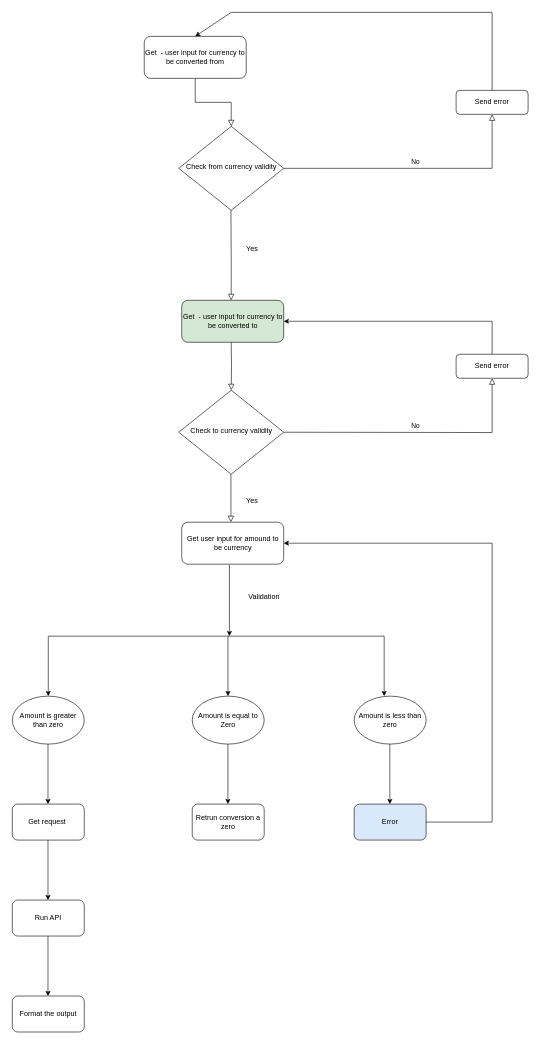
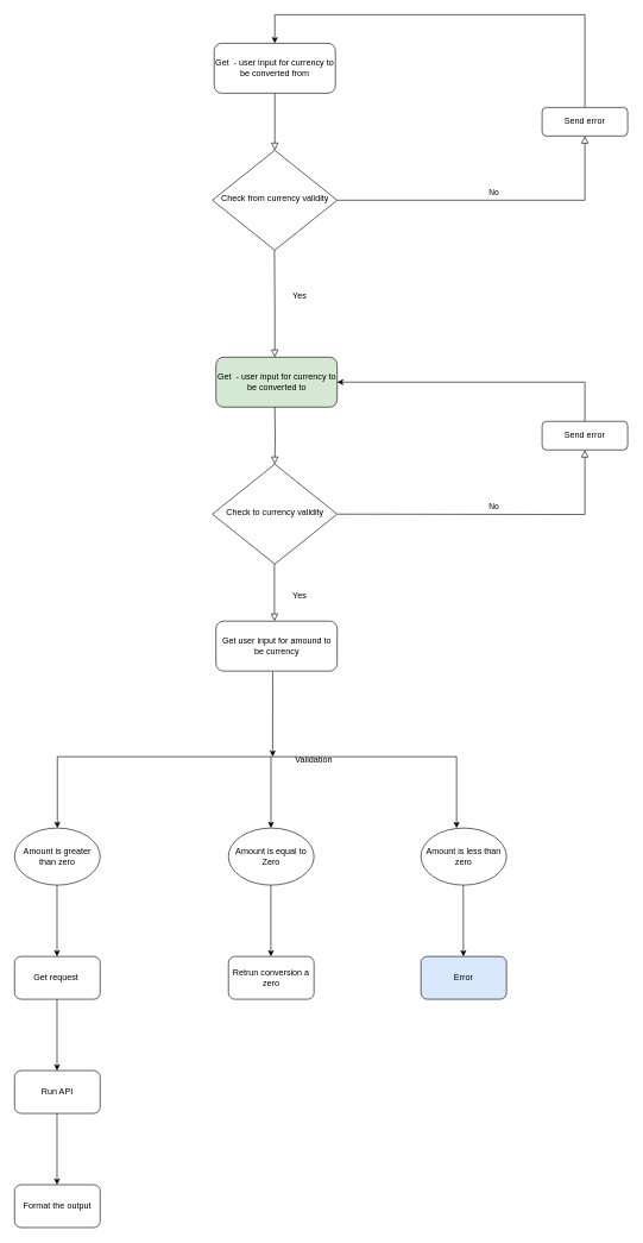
  <mxCell id="0" />
  <mxCell id="1" parent="0" />
  <mxCell id="2" value="" style="rounded=0;html=1;jettySize=auto;orthogonalLoop=1;fontSize=11;endArrow=block;endFill=0;endSize=8;strokeWidth=1;shadow=0;labelBackgroundColor=none;edgeStyle=orthogonalEdgeStyle;" parent="1" source="3" target="5" edge="1"><mxGeometry relative="1" as="geometry" /></mxCell>
- <mxCell id="3" value="Get&amp;nbsp; - user input for currency to be converted from" style="rounded=1;whiteSpace=wrap;html=1;fontSize=12;glass=0;strokeWidth=1;shadow=0;" parent="1" vertex="1"><mxGeometry x="240" y="60" width="170" height="70" as="geometry" /></mxCell>
+ <mxCell id="3" value="Get&amp;nbsp; - user input for currency to be converted from" style="rounded=1;whiteSpace=wrap;html=1;fontSize=12;glass=0;strokeWidth=1;shadow=0;" parent="1" vertex="1"><mxGeometry x="300" y="60" width="170" height="70" as="geometry" /></mxCell>
  <mxCell id="4" value="No" style="edgeStyle=orthogonalEdgeStyle;rounded=0;html=1;jettySize=auto;orthogonalLoop=1;fontSize=11;endArrow=block;endFill=0;endSize=8;strokeWidth=1;shadow=0;labelBackgroundColor=none;" parent="1" source="5" target="6" edge="1"><mxGeometry y="10" relative="1" as="geometry"><mxPoint as="offset" /></mxGeometry></mxCell>
  <mxCell id="5" value="Check from currency validity" style="rhombus;whiteSpace=wrap;html=1;shadow=0;fontFamily=Helvetica;fontSize=12;align=center;strokeWidth=1;spacing=6;spacingTop=-4;" parent="1" vertex="1"><mxGeometry x="297.5" y="210" width="175" height="140" as="geometry" /></mxCell>
  <mxCell id="6" value="Send error" style="rounded=1;whiteSpace=wrap;html=1;fontSize=12;glass=0;strokeWidth=1;shadow=0;" parent="1" vertex="1"><mxGeometry x="760" y="150" width="120" height="40" as="geometry" /></mxCell>
  <mxCell id="7" value="" style="endArrow=classic;html=1;rounded=0;exitX=0.5;exitY=0;exitDx=0;exitDy=0;entryX=0.5;entryY=0;entryDx=0;entryDy=0;" edge="1" parent="1" source="6" target="3"><mxGeometry width="50" height="50" relative="1" as="geometry"><mxPoint x="540" y="140" as="sourcePoint" /><mxPoint x="590" y="90" as="targetPoint" /><Array as="points"><mxPoint x="820" y="20" /><mxPoint x="385" y="20" /></Array></mxGeometry></mxCell>
  <mxCell id="8" value="" style="rounded=0;html=1;jettySize=auto;orthogonalLoop=1;fontSize=11;endArrow=block;endFill=0;endSize=8;strokeWidth=1;shadow=0;labelBackgroundColor=none;edgeStyle=orthogonalEdgeStyle;" edge="1" parent="1"><mxGeometry relative="1" as="geometry"><mxPoint x="384.5" y="350" as="sourcePoint" /><mxPoint x="385" y="500" as="targetPoint" /></mxGeometry></mxCell>
  <mxCell id="9" value="Get&amp;nbsp; - user input for currency to be converted to" style="rounded=1;whiteSpace=wrap;html=1;fontSize=12;glass=0;strokeWidth=1;shadow=0;fillColor=#d5e8d4;" vertex="1" parent="1"><mxGeometry x="302.5" y="500" width="170" height="70" as="geometry" /></mxCell>
  <mxCell id="10" value="" style="rounded=0;html=1;jettySize=auto;orthogonalLoop=1;fontSize=11;endArrow=block;endFill=0;endSize=8;strokeWidth=1;shadow=0;labelBackgroundColor=none;edgeStyle=orthogonalEdgeStyle;" edge="1" parent="1" target="11"><mxGeometry relative="1" as="geometry"><mxPoint x="385" y="570" as="sourcePoint" /></mxGeometry></mxCell>
  <mxCell id="11" value="Check to currency validity" style="rhombus;whiteSpace=wrap;html=1;shadow=0;fontFamily=Helvetica;fontSize=12;align=center;strokeWidth=1;spacing=6;spacingTop=-4;" vertex="1" parent="1"><mxGeometry x="297.5" y="650" width="175" height="140" as="geometry" /></mxCell>
  <mxCell id="12" value="No" style="edgeStyle=orthogonalEdgeStyle;rounded=0;html=1;jettySize=auto;orthogonalLoop=1;fontSize=11;endArrow=block;endFill=0;endSize=8;strokeWidth=1;shadow=0;labelBackgroundColor=none;" edge="1" parent="1" target="13"><mxGeometry y="10" relative="1" as="geometry"><mxPoint as="offset" /><mxPoint x="473" y="720" as="sourcePoint" /></mxGeometry></mxCell>
  <mxCell id="13" value="Send error" style="rounded=1;whiteSpace=wrap;html=1;fontSize=12;glass=0;strokeWidth=1;shadow=0;" vertex="1" parent="1"><mxGeometry x="760" y="590" width="120" height="40" as="geometry" /></mxCell>
  <mxCell id="14" value="" style="endArrow=classic;html=1;rounded=0;exitX=0.5;exitY=0;exitDx=0;exitDy=0;entryX=1;entryY=0.5;entryDx=0;entryDy=0;" edge="1" parent="1" source="13" target="9"><mxGeometry width="50" height="50" relative="1" as="geometry"><mxPoint x="450" y="510" as="sourcePoint" /><mxPoint x="500" y="460" as="targetPoint" /><Array as="points"><mxPoint x="820" y="535" /></Array></mxGeometry></mxCell>
  <mxCell id="15" value="Yes" style="text;html=1;strokeColor=none;fillColor=none;align=center;verticalAlign=middle;whiteSpace=wrap;rounded=0;" vertex="1" parent="1"><mxGeometry x="390" y="400" width="60" height="30" as="geometry" /></mxCell>
  <mxCell id="16" value="Yes" style="text;html=1;strokeColor=none;fillColor=none;align=center;verticalAlign=middle;whiteSpace=wrap;rounded=0;" vertex="1" parent="1"><mxGeometry x="390" y="820" width="60" height="30" as="geometry" /></mxCell>
  <mxCell id="17" value="" style="rounded=0;html=1;jettySize=auto;orthogonalLoop=1;fontSize=11;endArrow=block;endFill=0;endSize=8;strokeWidth=1;shadow=0;labelBackgroundColor=none;edgeStyle=orthogonalEdgeStyle;" edge="1" parent="1"><mxGeometry relative="1" as="geometry"><mxPoint x="384.5" y="790" as="sourcePoint" /><mxPoint x="384.5" y="870" as="targetPoint" /></mxGeometry></mxCell>
  <mxCell id="18" value="" style="endArrow=none;html=1;rounded=0;" edge="1" parent="1"><mxGeometry width="50" height="50" relative="1" as="geometry"><mxPoint x="80" y="1060" as="sourcePoint" /><mxPoint x="640" y="1060" as="targetPoint" /></mxGeometry></mxCell>
  <mxCell id="19" value="" style="endArrow=classic;html=1;rounded=0;" edge="1" parent="1"><mxGeometry width="50" height="50" relative="1" as="geometry"><mxPoint x="80" y="1060" as="sourcePoint" /><mxPoint x="80" y="1160" as="targetPoint" /></mxGeometry></mxCell>
  <mxCell id="20" value="Amount is greater than zero" style="ellipse;whiteSpace=wrap;html=1;" vertex="1" parent="1"><mxGeometry x="20" y="1160" width="120" height="80" as="geometry" /></mxCell>
  <mxCell id="21" value="Get user input for amound to be currency" style="rounded=1;whiteSpace=wrap;html=1;fontSize=12;glass=0;strokeWidth=1;shadow=0;" vertex="1" parent="1"><mxGeometry x="302.5" y="870" width="170" height="70" as="geometry" /></mxCell>
  <mxCell id="22" value="" style="endArrow=classic;html=1;rounded=0;exitX=0.468;exitY=1.014;exitDx=0;exitDy=0;exitPerimeter=0;" edge="1" parent="1" source="21"><mxGeometry width="50" height="50" relative="1" as="geometry"><mxPoint x="450" y="940" as="sourcePoint" /><mxPoint x="382" y="1060" as="targetPoint" /></mxGeometry></mxCell>
- <mxCell id="23" value="Validation" style="text;html=1;strokeColor=none;fillColor=none;align=center;verticalAlign=middle;whiteSpace=wrap;rounded=0;" vertex="1" parent="1"><mxGeometry x="410" y="980" width="60" height="30" as="geometry" /></mxCell>
+ <mxCell id="23" value="Validation" style="text;html=1;strokeColor=none;fillColor=none;align=center;verticalAlign=middle;whiteSpace=wrap;rounded=0;" vertex="1" parent="1"><mxGeometry x="410" y="1050" width="60" height="30" as="geometry" /></mxCell>
  <mxCell id="24" value="Amount is equal to Zero" style="ellipse;whiteSpace=wrap;html=1;" vertex="1" parent="1"><mxGeometry x="320" y="1160" width="120" height="80" as="geometry" /></mxCell>
  <mxCell id="25" value="Amount is less than zero" style="ellipse;whiteSpace=wrap;html=1;" vertex="1" parent="1"><mxGeometry x="590" y="1160" width="120" height="80" as="geometry" /></mxCell>
  <mxCell id="26" value="" style="endArrow=classic;html=1;rounded=0;" edge="1" parent="1"><mxGeometry width="50" height="50" relative="1" as="geometry"><mxPoint x="640" y="1060" as="sourcePoint" /><mxPoint x="640" y="1160" as="targetPoint" /></mxGeometry></mxCell>
  <mxCell id="27" value="" style="endArrow=classic;html=1;rounded=0;" edge="1" parent="1"><mxGeometry width="50" height="50" relative="1" as="geometry"><mxPoint x="379.58" y="1060" as="sourcePoint" /><mxPoint x="379.58" y="1160" as="targetPoint" /></mxGeometry></mxCell>
  <mxCell id="28" value="" style="endArrow=classic;html=1;rounded=0;" edge="1" parent="1"><mxGeometry width="50" height="50" relative="1" as="geometry"><mxPoint x="79.5" y="1240" as="sourcePoint" /><mxPoint x="79.5" y="1340" as="targetPoint" /></mxGeometry></mxCell>
  <mxCell id="29" value="Get request&amp;nbsp;" style="rounded=1;whiteSpace=wrap;html=1;" vertex="1" parent="1"><mxGeometry x="20" y="1340" width="120" height="60" as="geometry" /></mxCell>
  <mxCell id="30" value="" style="endArrow=classic;html=1;rounded=0;" edge="1" parent="1"><mxGeometry width="50" height="50" relative="1" as="geometry"><mxPoint x="79.5" y="1400" as="sourcePoint" /><mxPoint x="79.5" y="1500" as="targetPoint" /></mxGeometry></mxCell>
  <mxCell id="31" value="Run API" style="rounded=1;whiteSpace=wrap;html=1;" vertex="1" parent="1"><mxGeometry x="20" y="1500" width="120" height="60" as="geometry" /></mxCell>
  <mxCell id="32" value="" style="endArrow=classic;html=1;rounded=0;" edge="1" parent="1"><mxGeometry width="50" height="50" relative="1" as="geometry"><mxPoint x="79.5" y="1560" as="sourcePoint" /><mxPoint x="79.5" y="1660" as="targetPoint" /></mxGeometry></mxCell>
  <mxCell id="33" value="Format the output" style="rounded=1;whiteSpace=wrap;html=1;" vertex="1" parent="1"><mxGeometry x="20" y="1660" width="120" height="60" as="geometry" /></mxCell>
  <mxCell id="34" value="" style="endArrow=classic;html=1;rounded=0;" edge="1" parent="1"><mxGeometry width="50" height="50" relative="1" as="geometry"><mxPoint x="379.5" y="1240" as="sourcePoint" /><mxPoint x="379.5" y="1340" as="targetPoint" /></mxGeometry></mxCell>
  <mxCell id="35" value="Retrun conversion a zero" style="rounded=1;whiteSpace=wrap;html=1;" vertex="1" parent="1"><mxGeometry x="320" y="1340" width="120" height="60" as="geometry" /></mxCell>
  <mxCell id="36" value="" style="endArrow=classic;html=1;rounded=0;" edge="1" parent="1"><mxGeometry width="50" height="50" relative="1" as="geometry"><mxPoint x="649.5" y="1240" as="sourcePoint" /><mxPoint x="649.5" y="1340" as="targetPoint" /></mxGeometry></mxCell>
  <mxCell id="37" value="Error" style="rounded=1;whiteSpace=wrap;html=1;fillColor=#dae8fc;" vertex="1" parent="1"><mxGeometry x="590" y="1340" width="120" height="60" as="geometry" /></mxCell>
- <mxCell id="38" value="" style="endArrow=classic;html=1;rounded=0;exitX=1;exitY=0.5;exitDx=0;exitDy=0;entryX=1;entryY=0.5;entryDx=0;entryDy=0;" edge="1" parent="1" source="37" target="21"><mxGeometry width="50" height="50" relative="1" as="geometry"><mxPoint x="620" y="1150" as="sourcePoint" /><mxPoint x="670" y="1100" as="targetPoint" /><Array as="points"><mxPoint x="820" y="1370" /><mxPoint x="820" y="905" /></Array></mxGeometry></mxCell>
